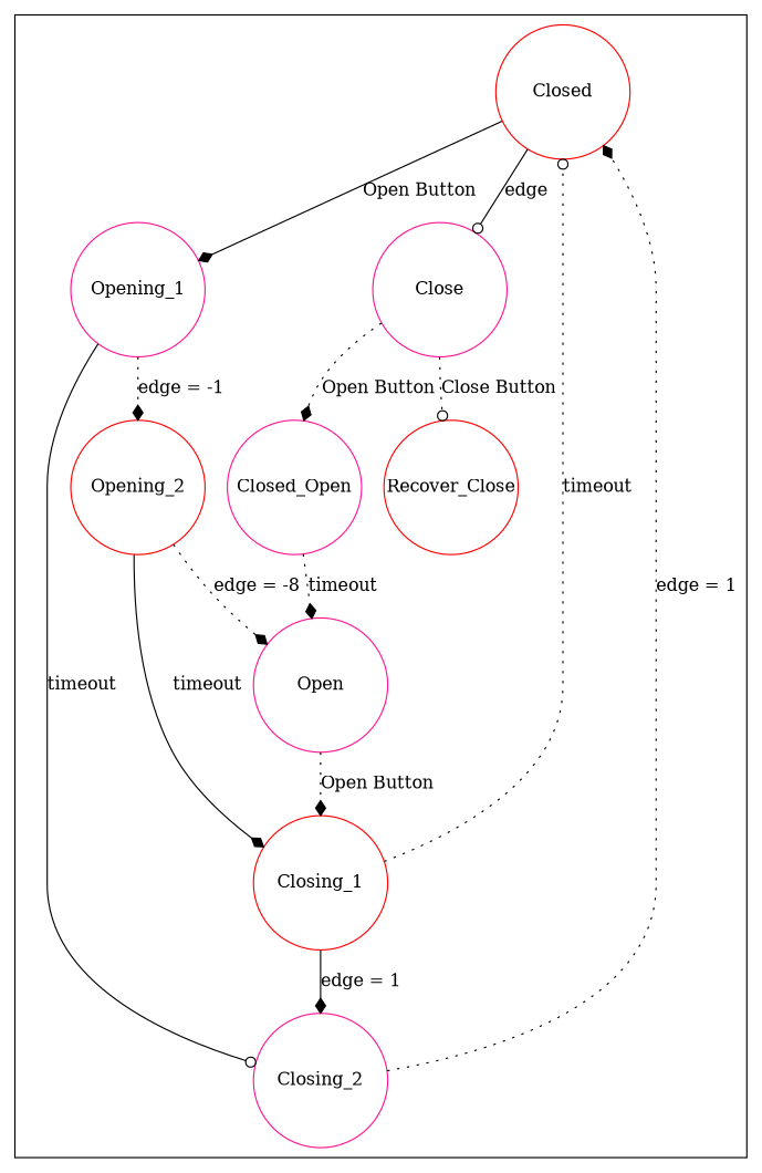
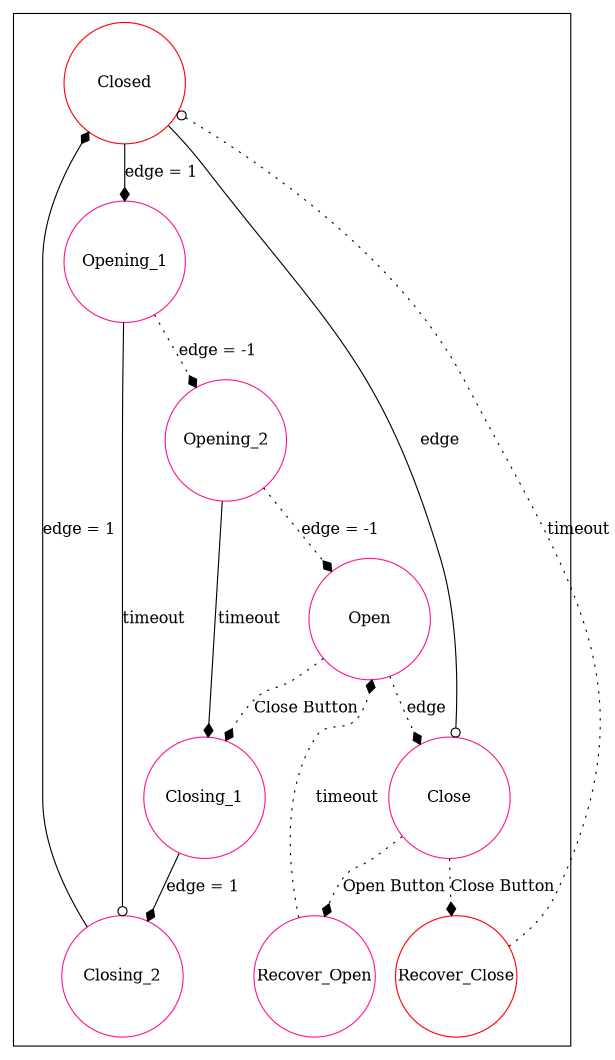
  digraph {
    rankdir=TB
    node [color=deeppink fixedsize=true group=main shape=circle]
    edge [arrowhead=diamond style=dotted]
    Closed [color=red width=1.5]
    Opening_1 [width=1.5]
    n3 [group=Messed label=Close width=1.5]
    Open [width=1.5]
-   Closing_1 [color=red width=1.5]
+   Closing_1 [width=1.5]
    Closing_2 [width=1.5]
-   Opening_2 [color=red width=1.5]
-   Recover_Open [group=Messed width=1.5 label=Closed_Open]
+   Opening_2 [width=1.5]
+   Recover_Open [group=Messed width=1.5]
    Recover_Close [color=red group=Messed width=1.5]
    subgraph cluster_1 {
      Closed
      Opening_1
      n3
      Open
      Closing_1
      Closing_2
      Opening_2
      Recover_Open
      Recover_Close
    }
-   Closed -> Opening_1 [label="Open Button" style=solid]
+   Closed -> Opening_1 [label="edge = 1" style=solid]
    Closed -> n3 [arrowhead=odot label="edge" style=solid]
    Opening_1 -> Closing_2 [arrowhead=odot label=timeout style=solid]
    Opening_1 -> Opening_2 [label="edge = -1"]
    n3 -> Recover_Open [label="Open Button"]
-   n3 -> Recover_Close [arrowhead=odot label="Close Button"]
-   Open -> Closing_1 [label="Open Button"]
+   n3 -> Recover_Close [label="Close Button"]
+   Open -> n3 [label="edge"]
+   Open -> Closing_1 [label="Close Button"]
    Closing_1 -> Closing_2 [label="edge = 1" style=solid]
-   Closing_2 -> Closed [label="edge = 1"]
-   Opening_2 -> Open [label="edge = -8"]
+   Closing_2 -> Closed [label="edge = 1" style=solid]
+   Opening_2 -> Open [label="edge = -1"]
    Opening_2 -> Closing_1 [label=timeout style=solid]
    Recover_Open -> Open [label=timeout]
-   Closing_1 -> Closed [arrowhead=odot label=timeout]
+   Recover_Close -> Closed [arrowhead=odot label=timeout]
  }
